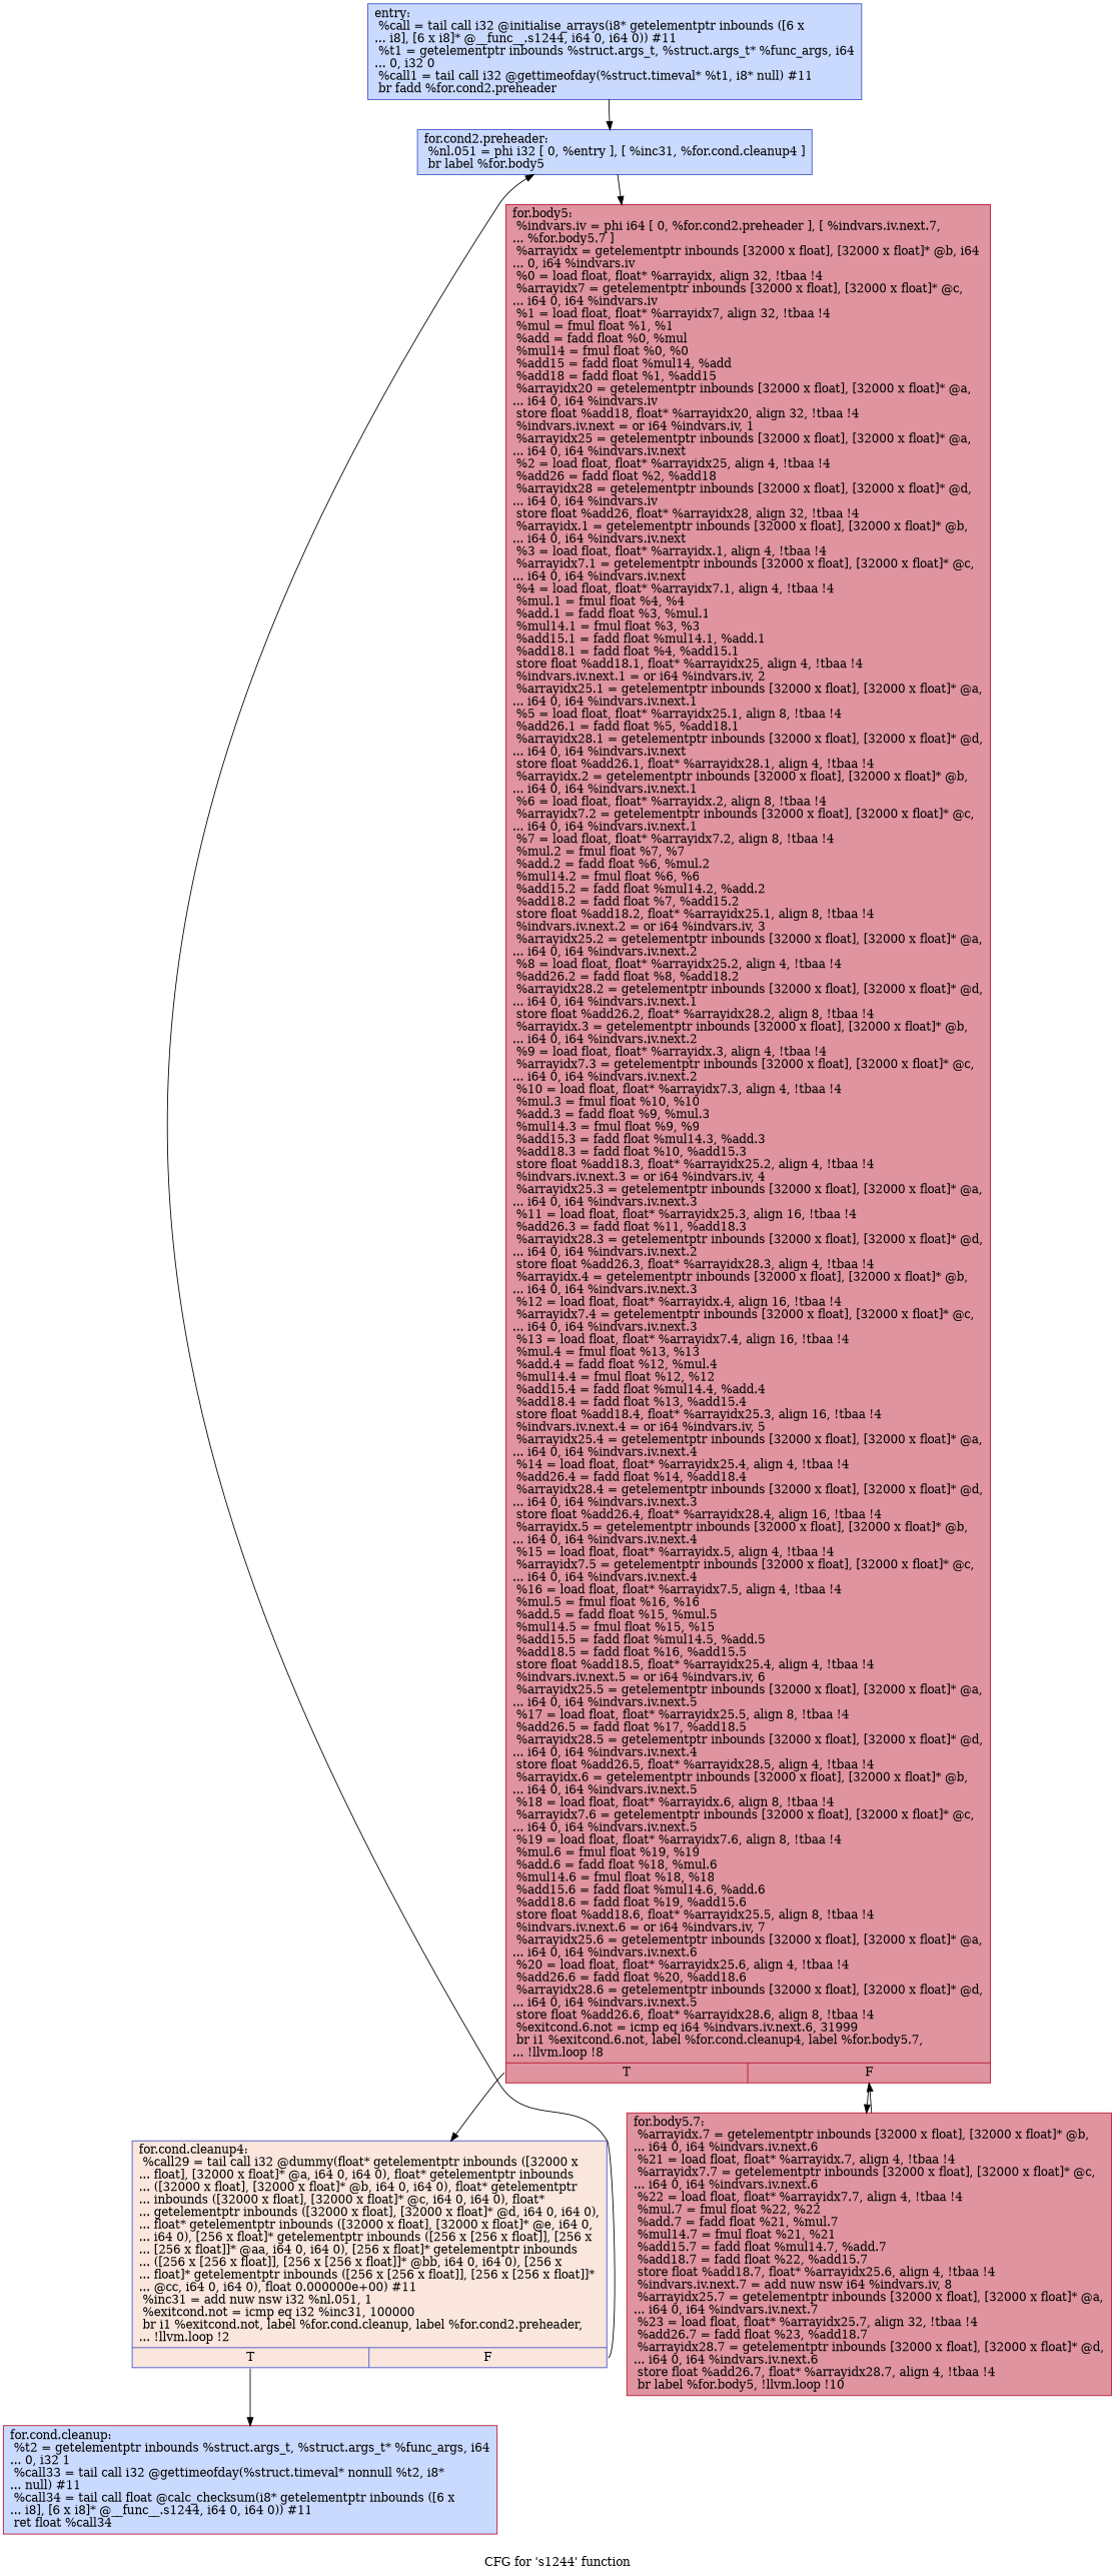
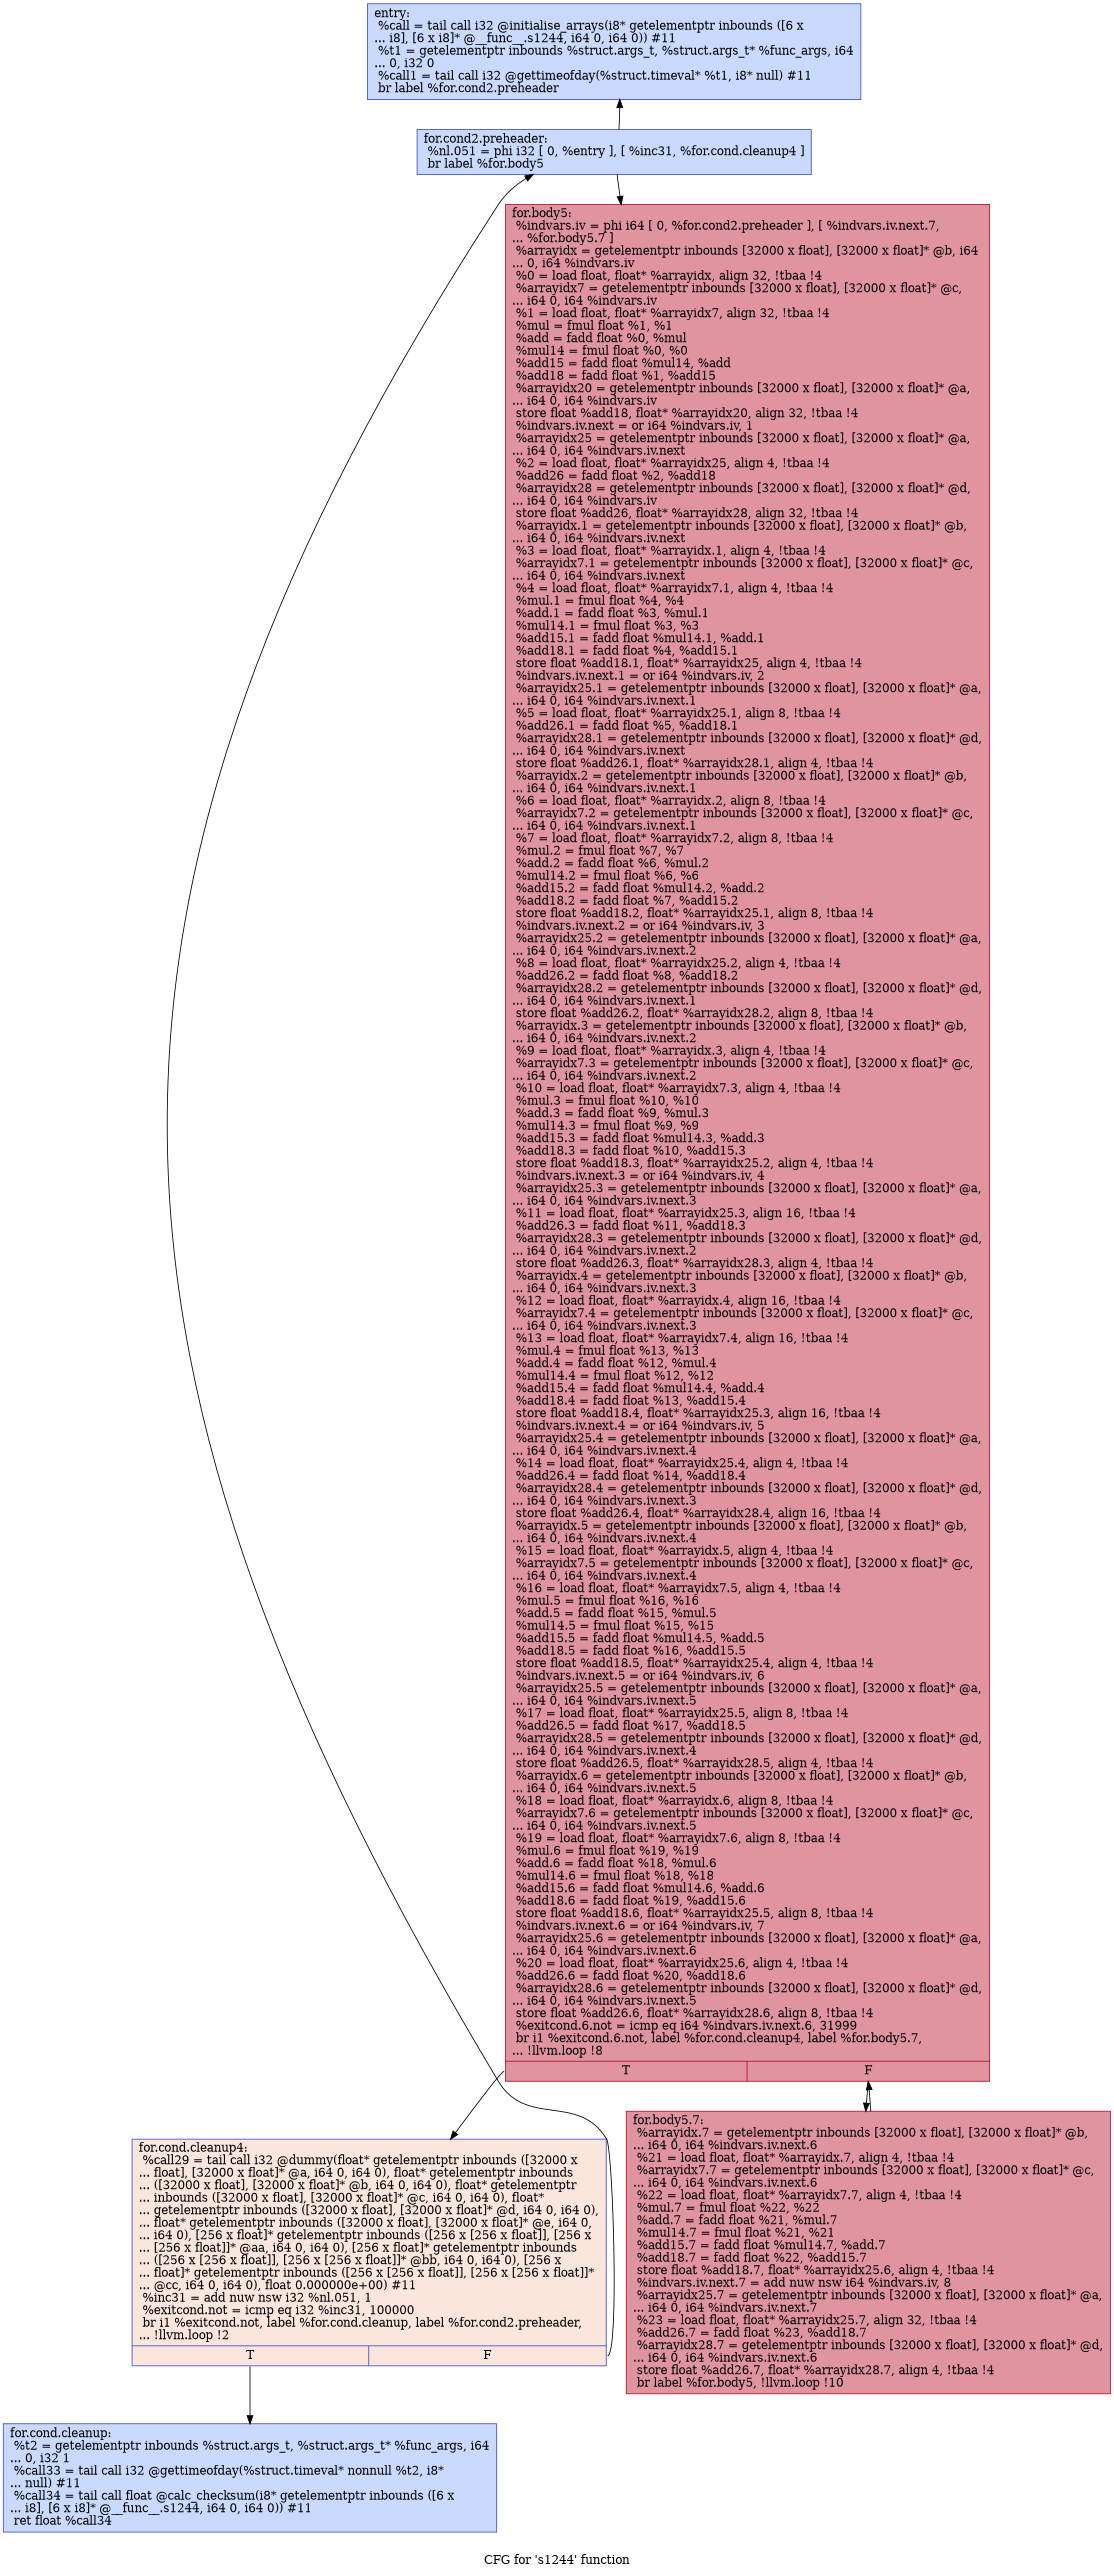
  digraph {
    label="CFG for 's1244' function"
    node [color="#3d50c3ff" fillcolor="#88abfd70" shape=record style=filled]
-   n1 [label="{entry:\l  %call = tail call i32 @initialise_arrays(i8* getelementptr inbounds ([6 x\l... i8], [6 x i8]* @__func__.s1244, i64 0, i64 0)) #11\l  %t1 = getelementptr inbounds %struct.args_t, %struct.args_t* %func_args, i64\l... 0, i32 0\l  %call1 = tail call i32 @gettimeofday(%struct.timeval* %t1, i8* null) #11\l  br fadd %for.cond2.preheader\l}"]
+   n1 [label="{entry:\l  %call = tail call i32 @initialise_arrays(i8* getelementptr inbounds ([6 x\l... i8], [6 x i8]* @__func__.s1244, i64 0, i64 0)) #11\l  %t1 = getelementptr inbounds %struct.args_t, %struct.args_t* %func_args, i64\l... 0, i32 0\l  %call1 = tail call i32 @gettimeofday(%struct.timeval* %t1, i8* null) #11\l  br label %for.cond2.preheader\l}"]
    n2 [label="{for.cond2.preheader:                              \l  %nl.051 = phi i32 [ 0, %entry ], [ %inc31, %for.cond.cleanup4 ]\l  br label %for.body5\l}"]
    n3 [color="#b70d28ff" fillcolor="#b70d2870" label="{for.body5:                                        \l  %indvars.iv = phi i64 [ 0, %for.cond2.preheader ], [ %indvars.iv.next.7,\l... %for.body5.7 ]\l  %arrayidx = getelementptr inbounds [32000 x float], [32000 x float]* @b, i64\l... 0, i64 %indvars.iv\l  %0 = load float, float* %arrayidx, align 32, !tbaa !4\l  %arrayidx7 = getelementptr inbounds [32000 x float], [32000 x float]* @c,\l... i64 0, i64 %indvars.iv\l  %1 = load float, float* %arrayidx7, align 32, !tbaa !4\l  %mul = fmul float %1, %1\l  %add = fadd float %0, %mul\l  %mul14 = fmul float %0, %0\l  %add15 = fadd float %mul14, %add\l  %add18 = fadd float %1, %add15\l  %arrayidx20 = getelementptr inbounds [32000 x float], [32000 x float]* @a,\l... i64 0, i64 %indvars.iv\l  store float %add18, float* %arrayidx20, align 32, !tbaa !4\l  %indvars.iv.next = or i64 %indvars.iv, 1\l  %arrayidx25 = getelementptr inbounds [32000 x float], [32000 x float]* @a,\l... i64 0, i64 %indvars.iv.next\l  %2 = load float, float* %arrayidx25, align 4, !tbaa !4\l  %add26 = fadd float %2, %add18\l  %arrayidx28 = getelementptr inbounds [32000 x float], [32000 x float]* @d,\l... i64 0, i64 %indvars.iv\l  store float %add26, float* %arrayidx28, align 32, !tbaa !4\l  %arrayidx.1 = getelementptr inbounds [32000 x float], [32000 x float]* @b,\l... i64 0, i64 %indvars.iv.next\l  %3 = load float, float* %arrayidx.1, align 4, !tbaa !4\l  %arrayidx7.1 = getelementptr inbounds [32000 x float], [32000 x float]* @c,\l... i64 0, i64 %indvars.iv.next\l  %4 = load float, float* %arrayidx7.1, align 4, !tbaa !4\l  %mul.1 = fmul float %4, %4\l  %add.1 = fadd float %3, %mul.1\l  %mul14.1 = fmul float %3, %3\l  %add15.1 = fadd float %mul14.1, %add.1\l  %add18.1 = fadd float %4, %add15.1\l  store float %add18.1, float* %arrayidx25, align 4, !tbaa !4\l  %indvars.iv.next.1 = or i64 %indvars.iv, 2\l  %arrayidx25.1 = getelementptr inbounds [32000 x float], [32000 x float]* @a,\l... i64 0, i64 %indvars.iv.next.1\l  %5 = load float, float* %arrayidx25.1, align 8, !tbaa !4\l  %add26.1 = fadd float %5, %add18.1\l  %arrayidx28.1 = getelementptr inbounds [32000 x float], [32000 x float]* @d,\l... i64 0, i64 %indvars.iv.next\l  store float %add26.1, float* %arrayidx28.1, align 4, !tbaa !4\l  %arrayidx.2 = getelementptr inbounds [32000 x float], [32000 x float]* @b,\l... i64 0, i64 %indvars.iv.next.1\l  %6 = load float, float* %arrayidx.2, align 8, !tbaa !4\l  %arrayidx7.2 = getelementptr inbounds [32000 x float], [32000 x float]* @c,\l... i64 0, i64 %indvars.iv.next.1\l  %7 = load float, float* %arrayidx7.2, align 8, !tbaa !4\l  %mul.2 = fmul float %7, %7\l  %add.2 = fadd float %6, %mul.2\l  %mul14.2 = fmul float %6, %6\l  %add15.2 = fadd float %mul14.2, %add.2\l  %add18.2 = fadd float %7, %add15.2\l  store float %add18.2, float* %arrayidx25.1, align 8, !tbaa !4\l  %indvars.iv.next.2 = or i64 %indvars.iv, 3\l  %arrayidx25.2 = getelementptr inbounds [32000 x float], [32000 x float]* @a,\l... i64 0, i64 %indvars.iv.next.2\l  %8 = load float, float* %arrayidx25.2, align 4, !tbaa !4\l  %add26.2 = fadd float %8, %add18.2\l  %arrayidx28.2 = getelementptr inbounds [32000 x float], [32000 x float]* @d,\l... i64 0, i64 %indvars.iv.next.1\l  store float %add26.2, float* %arrayidx28.2, align 8, !tbaa !4\l  %arrayidx.3 = getelementptr inbounds [32000 x float], [32000 x float]* @b,\l... i64 0, i64 %indvars.iv.next.2\l  %9 = load float, float* %arrayidx.3, align 4, !tbaa !4\l  %arrayidx7.3 = getelementptr inbounds [32000 x float], [32000 x float]* @c,\l... i64 0, i64 %indvars.iv.next.2\l  %10 = load float, float* %arrayidx7.3, align 4, !tbaa !4\l  %mul.3 = fmul float %10, %10\l  %add.3 = fadd float %9, %mul.3\l  %mul14.3 = fmul float %9, %9\l  %add15.3 = fadd float %mul14.3, %add.3\l  %add18.3 = fadd float %10, %add15.3\l  store float %add18.3, float* %arrayidx25.2, align 4, !tbaa !4\l  %indvars.iv.next.3 = or i64 %indvars.iv, 4\l  %arrayidx25.3 = getelementptr inbounds [32000 x float], [32000 x float]* @a,\l... i64 0, i64 %indvars.iv.next.3\l  %11 = load float, float* %arrayidx25.3, align 16, !tbaa !4\l  %add26.3 = fadd float %11, %add18.3\l  %arrayidx28.3 = getelementptr inbounds [32000 x float], [32000 x float]* @d,\l... i64 0, i64 %indvars.iv.next.2\l  store float %add26.3, float* %arrayidx28.3, align 4, !tbaa !4\l  %arrayidx.4 = getelementptr inbounds [32000 x float], [32000 x float]* @b,\l... i64 0, i64 %indvars.iv.next.3\l  %12 = load float, float* %arrayidx.4, align 16, !tbaa !4\l  %arrayidx7.4 = getelementptr inbounds [32000 x float], [32000 x float]* @c,\l... i64 0, i64 %indvars.iv.next.3\l  %13 = load float, float* %arrayidx7.4, align 16, !tbaa !4\l  %mul.4 = fmul float %13, %13\l  %add.4 = fadd float %12, %mul.4\l  %mul14.4 = fmul float %12, %12\l  %add15.4 = fadd float %mul14.4, %add.4\l  %add18.4 = fadd float %13, %add15.4\l  store float %add18.4, float* %arrayidx25.3, align 16, !tbaa !4\l  %indvars.iv.next.4 = or i64 %indvars.iv, 5\l  %arrayidx25.4 = getelementptr inbounds [32000 x float], [32000 x float]* @a,\l... i64 0, i64 %indvars.iv.next.4\l  %14 = load float, float* %arrayidx25.4, align 4, !tbaa !4\l  %add26.4 = fadd float %14, %add18.4\l  %arrayidx28.4 = getelementptr inbounds [32000 x float], [32000 x float]* @d,\l... i64 0, i64 %indvars.iv.next.3\l  store float %add26.4, float* %arrayidx28.4, align 16, !tbaa !4\l  %arrayidx.5 = getelementptr inbounds [32000 x float], [32000 x float]* @b,\l... i64 0, i64 %indvars.iv.next.4\l  %15 = load float, float* %arrayidx.5, align 4, !tbaa !4\l  %arrayidx7.5 = getelementptr inbounds [32000 x float], [32000 x float]* @c,\l... i64 0, i64 %indvars.iv.next.4\l  %16 = load float, float* %arrayidx7.5, align 4, !tbaa !4\l  %mul.5 = fmul float %16, %16\l  %add.5 = fadd float %15, %mul.5\l  %mul14.5 = fmul float %15, %15\l  %add15.5 = fadd float %mul14.5, %add.5\l  %add18.5 = fadd float %16, %add15.5\l  store float %add18.5, float* %arrayidx25.4, align 4, !tbaa !4\l  %indvars.iv.next.5 = or i64 %indvars.iv, 6\l  %arrayidx25.5 = getelementptr inbounds [32000 x float], [32000 x float]* @a,\l... i64 0, i64 %indvars.iv.next.5\l  %17 = load float, float* %arrayidx25.5, align 8, !tbaa !4\l  %add26.5 = fadd float %17, %add18.5\l  %arrayidx28.5 = getelementptr inbounds [32000 x float], [32000 x float]* @d,\l... i64 0, i64 %indvars.iv.next.4\l  store float %add26.5, float* %arrayidx28.5, align 4, !tbaa !4\l  %arrayidx.6 = getelementptr inbounds [32000 x float], [32000 x float]* @b,\l... i64 0, i64 %indvars.iv.next.5\l  %18 = load float, float* %arrayidx.6, align 8, !tbaa !4\l  %arrayidx7.6 = getelementptr inbounds [32000 x float], [32000 x float]* @c,\l... i64 0, i64 %indvars.iv.next.5\l  %19 = load float, float* %arrayidx7.6, align 8, !tbaa !4\l  %mul.6 = fmul float %19, %19\l  %add.6 = fadd float %18, %mul.6\l  %mul14.6 = fmul float %18, %18\l  %add15.6 = fadd float %mul14.6, %add.6\l  %add18.6 = fadd float %19, %add15.6\l  store float %add18.6, float* %arrayidx25.5, align 8, !tbaa !4\l  %indvars.iv.next.6 = or i64 %indvars.iv, 7\l  %arrayidx25.6 = getelementptr inbounds [32000 x float], [32000 x float]* @a,\l... i64 0, i64 %indvars.iv.next.6\l  %20 = load float, float* %arrayidx25.6, align 4, !tbaa !4\l  %add26.6 = fadd float %20, %add18.6\l  %arrayidx28.6 = getelementptr inbounds [32000 x float], [32000 x float]* @d,\l... i64 0, i64 %indvars.iv.next.5\l  store float %add26.6, float* %arrayidx28.6, align 8, !tbaa !4\l  %exitcond.6.not = icmp eq i64 %indvars.iv.next.6, 31999\l  br i1 %exitcond.6.not, label %for.cond.cleanup4, label %for.body5.7,\l... !llvm.loop !8\l|{<s0>T|<s1>F}}"]
    n4 [fillcolor="#f3c7b170" label="{for.cond.cleanup4:                                \l  %call29 = tail call i32 @dummy(float* getelementptr inbounds ([32000 x\l... float], [32000 x float]* @a, i64 0, i64 0), float* getelementptr inbounds\l... ([32000 x float], [32000 x float]* @b, i64 0, i64 0), float* getelementptr\l... inbounds ([32000 x float], [32000 x float]* @c, i64 0, i64 0), float*\l... getelementptr inbounds ([32000 x float], [32000 x float]* @d, i64 0, i64 0),\l... float* getelementptr inbounds ([32000 x float], [32000 x float]* @e, i64 0,\l... i64 0), [256 x float]* getelementptr inbounds ([256 x [256 x float]], [256 x\l... [256 x float]]* @aa, i64 0, i64 0), [256 x float]* getelementptr inbounds\l... ([256 x [256 x float]], [256 x [256 x float]]* @bb, i64 0, i64 0), [256 x\l... float]* getelementptr inbounds ([256 x [256 x float]], [256 x [256 x float]]*\l... @cc, i64 0, i64 0), float 0.000000e+00) #11\l  %inc31 = add nuw nsw i32 %nl.051, 1\l  %exitcond.not = icmp eq i32 %inc31, 100000\l  br i1 %exitcond.not, label %for.cond.cleanup, label %for.cond2.preheader,\l... !llvm.loop !2\l|{<s0>T|<s1>F}}"]
    n5 [color="#b70d28ff" fillcolor="#b70d2870" label="{for.body5.7:                                      \l  %arrayidx.7 = getelementptr inbounds [32000 x float], [32000 x float]* @b,\l... i64 0, i64 %indvars.iv.next.6\l  %21 = load float, float* %arrayidx.7, align 4, !tbaa !4\l  %arrayidx7.7 = getelementptr inbounds [32000 x float], [32000 x float]* @c,\l... i64 0, i64 %indvars.iv.next.6\l  %22 = load float, float* %arrayidx7.7, align 4, !tbaa !4\l  %mul.7 = fmul float %22, %22\l  %add.7 = fadd float %21, %mul.7\l  %mul14.7 = fmul float %21, %21\l  %add15.7 = fadd float %mul14.7, %add.7\l  %add18.7 = fadd float %22, %add15.7\l  store float %add18.7, float* %arrayidx25.6, align 4, !tbaa !4\l  %indvars.iv.next.7 = add nuw nsw i64 %indvars.iv, 8\l  %arrayidx25.7 = getelementptr inbounds [32000 x float], [32000 x float]* @a,\l... i64 0, i64 %indvars.iv.next.7\l  %23 = load float, float* %arrayidx25.7, align 32, !tbaa !4\l  %add26.7 = fadd float %23, %add18.7\l  %arrayidx28.7 = getelementptr inbounds [32000 x float], [32000 x float]* @d,\l... i64 0, i64 %indvars.iv.next.6\l  store float %add26.7, float* %arrayidx28.7, align 4, !tbaa !4\l  br label %for.body5, !llvm.loop !10\l}"]
-   n6 [color="#b70d28ff" label="{for.cond.cleanup:                                 \l  %t2 = getelementptr inbounds %struct.args_t, %struct.args_t* %func_args, i64\l... 0, i32 1\l  %call33 = tail call i32 @gettimeofday(%struct.timeval* nonnull %t2, i8*\l... null) #11\l  %call34 = tail call float @calc_checksum(i8* getelementptr inbounds ([6 x\l... i8], [6 x i8]* @__func__.s1244, i64 0, i64 0)) #11\l  ret float %call34\l}"]
-   n1 -> n2
+   n6 [label="{for.cond.cleanup:                                 \l  %t2 = getelementptr inbounds %struct.args_t, %struct.args_t* %func_args, i64\l... 0, i32 1\l  %call33 = tail call i32 @gettimeofday(%struct.timeval* nonnull %t2, i8*\l... null) #11\l  %call34 = tail call float @calc_checksum(i8* getelementptr inbounds ([6 x\l... i8], [6 x i8]* @__func__.s1244, i64 0, i64 0)) #11\l  ret float %call34\l}"]
+   n2 -> n1
    n2 -> n3
    n3 -> n4 [tailport=s0]
    n3 -> n5 [tailport=s1]
    n4 -> n2 [tailport=s1]
    n4 -> n6 [tailport=s0]
    n5 -> n3
  }
